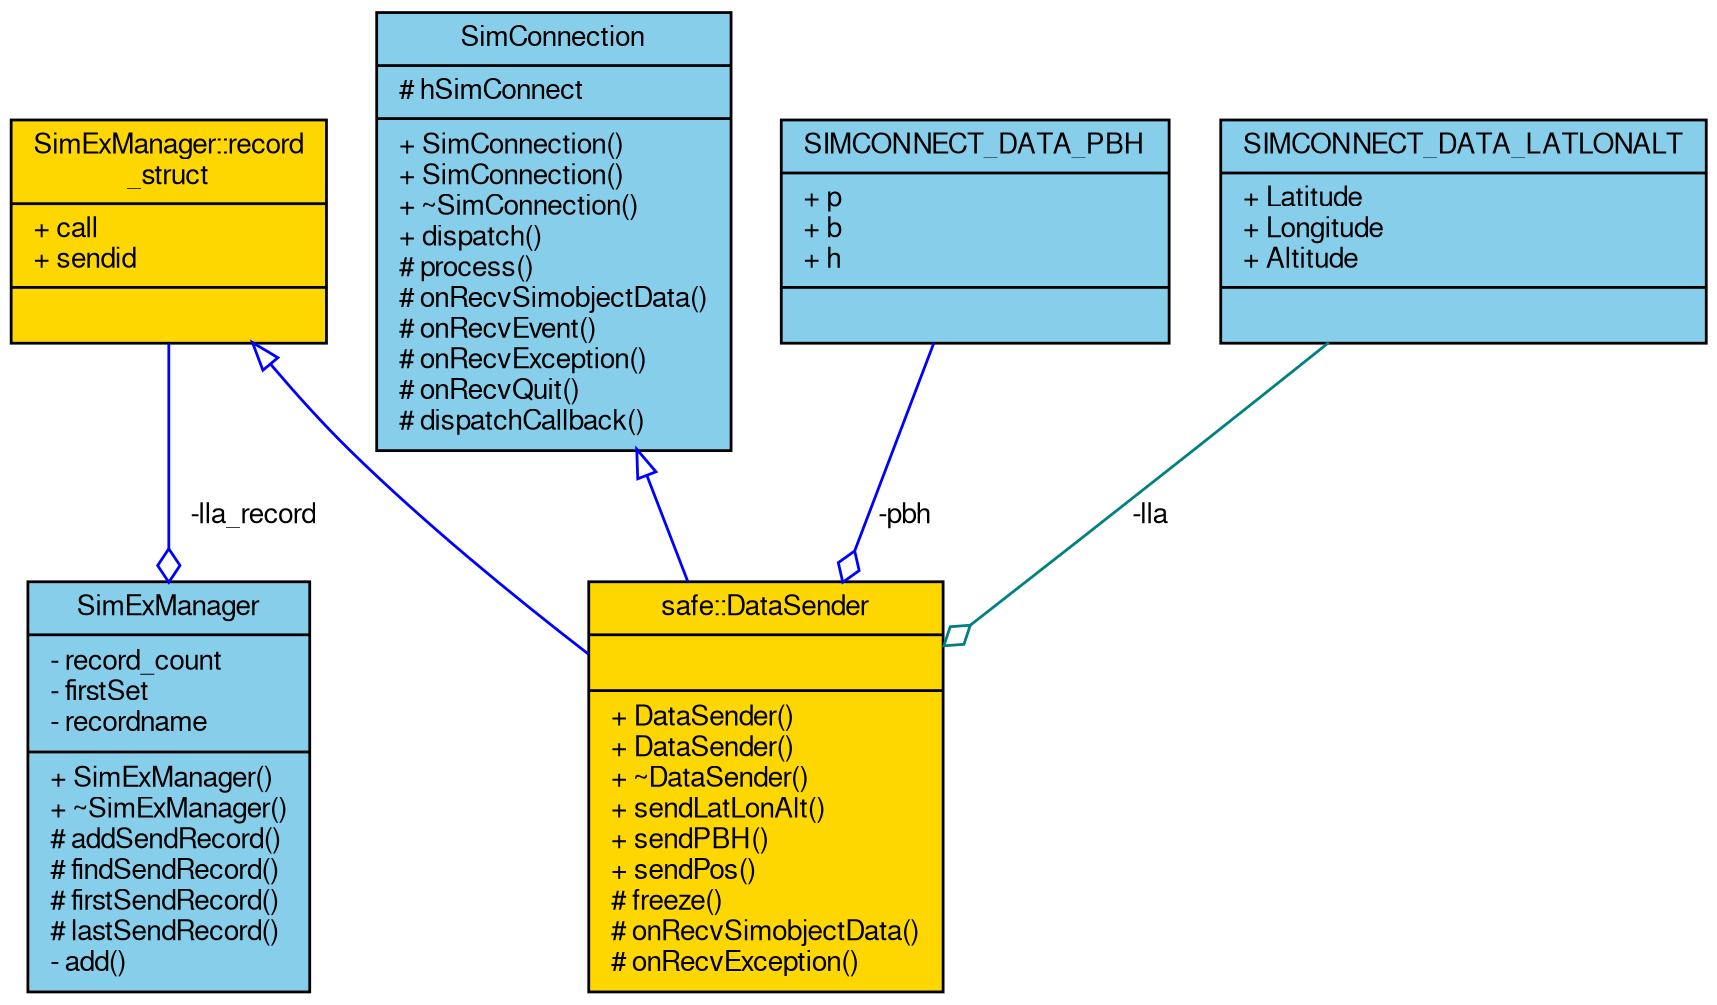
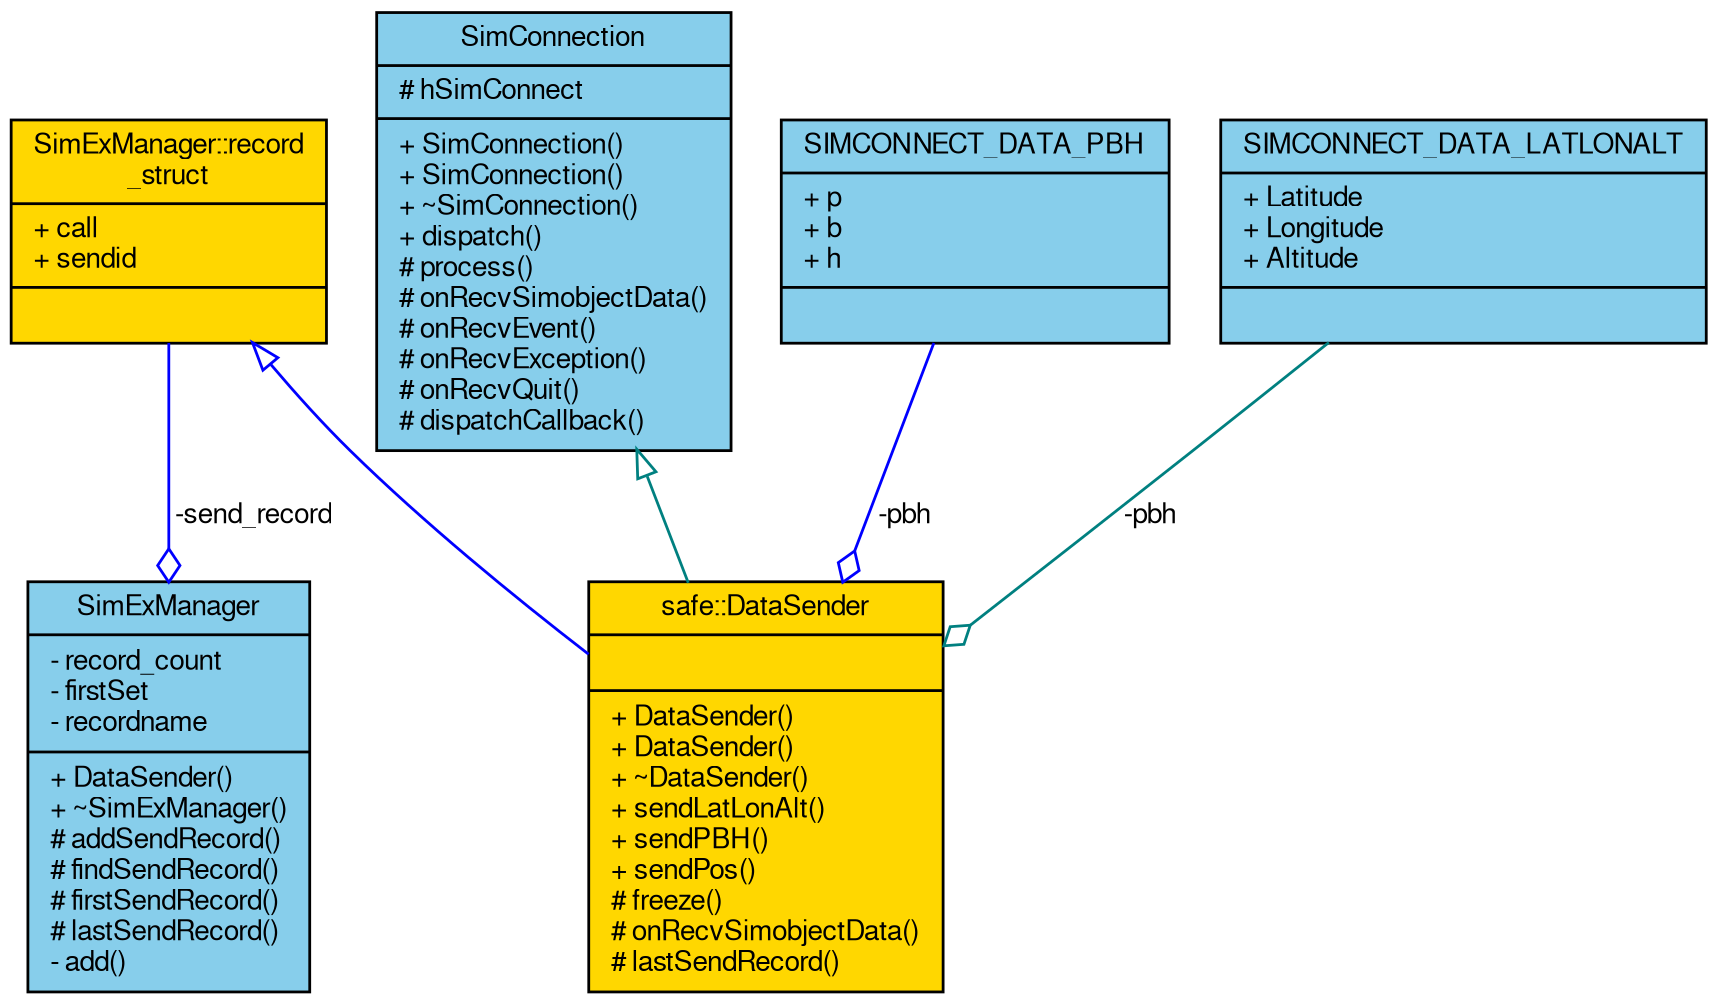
  digraph {
    node [color=black fillcolor=skyblue fontname=FreeSans fontsize=10 shape=record style=filled]
    edge [color=blue fontname=FreeSans fontsize=10 labelfontname=FreeSans labelfontsize=10 style=solid arrowhead=odiamond]
-   n1 [fillcolor=gold fontcolor=black height=0.2 label="{safe::DataSender\n||+ DataSender()\l+ DataSender()\l+ ~DataSender()\l+ sendLatLonAlt()\l+ sendPBH()\l+ sendPos()\l# freeze()\l# onRecvSimobjectData()\l# onRecvException()\l}" width=0.4]
-   n2 [height=0.2 label="{SimExManager\n|- record_count\l- firstSet\l- recordname\l|+ SimExManager()\l+ ~SimExManager()\l# addSendRecord()\l# findSendRecord()\l# firstSendRecord()\l# lastSendRecord()\l- add()\l}" width=0.4]
+   n1 [fillcolor=gold fontcolor=black height=0.2 label="{safe::DataSender\n||+ DataSender()\l+ DataSender()\l+ ~DataSender()\l+ sendLatLonAlt()\l+ sendPBH()\l+ sendPos()\l# freeze()\l# onRecvSimobjectData()\l# lastSendRecord()\l}" width=0.4]
+   n2 [height=0.2 label="{SimExManager\n|- record_count\l- firstSet\l- recordname\l|+ DataSender()\l+ ~SimExManager()\l# addSendRecord()\l# findSendRecord()\l# firstSendRecord()\l# lastSendRecord()\l- add()\l}" width=0.4]
    n3 [fillcolor=gold height=0.2 label="{SimExManager::record\l_struct\n|+ call\l+ sendid\l|}" width=0.4]
    n4 [height=0.2 label="{SimConnection\n|# hSimConnect\l|+ SimConnection()\l+ SimConnection()\l+ ~SimConnection()\l+ dispatch()\l# process()\l# onRecvSimobjectData()\l# onRecvEvent()\l# onRecvException()\l# onRecvQuit()\l# dispatchCallback()\l}" width=0.4]
    n5 [height=0.2 label="{SIMCONNECT_DATA_PBH\n|+ p\l+ b\l+ h\l|}" width=0.4]
    n6 [height=0.2 label="{SIMCONNECT_DATA_LATLONALT\n|+ Latitude\l+ Longitude\l+ Altitude\l|}" width=0.4]
    n3 -> n1 [arrowtail=onormal dir=back arrowhead=""]
-   n3 -> n2 [label=" -lla_record"]
-   n4 -> n1 [arrowtail=onormal dir=back arrowhead=""]
+   n3 -> n2 [label=" -send_record"]
+   n4 -> n1 [arrowtail=onormal color=teal dir=back arrowhead=""]
    n5 -> n1 [label=" -pbh"]
-   n6 -> n1 [color=teal label=" -lla"]
+   n6 -> n1 [color=teal label=" -pbh"]
  }
